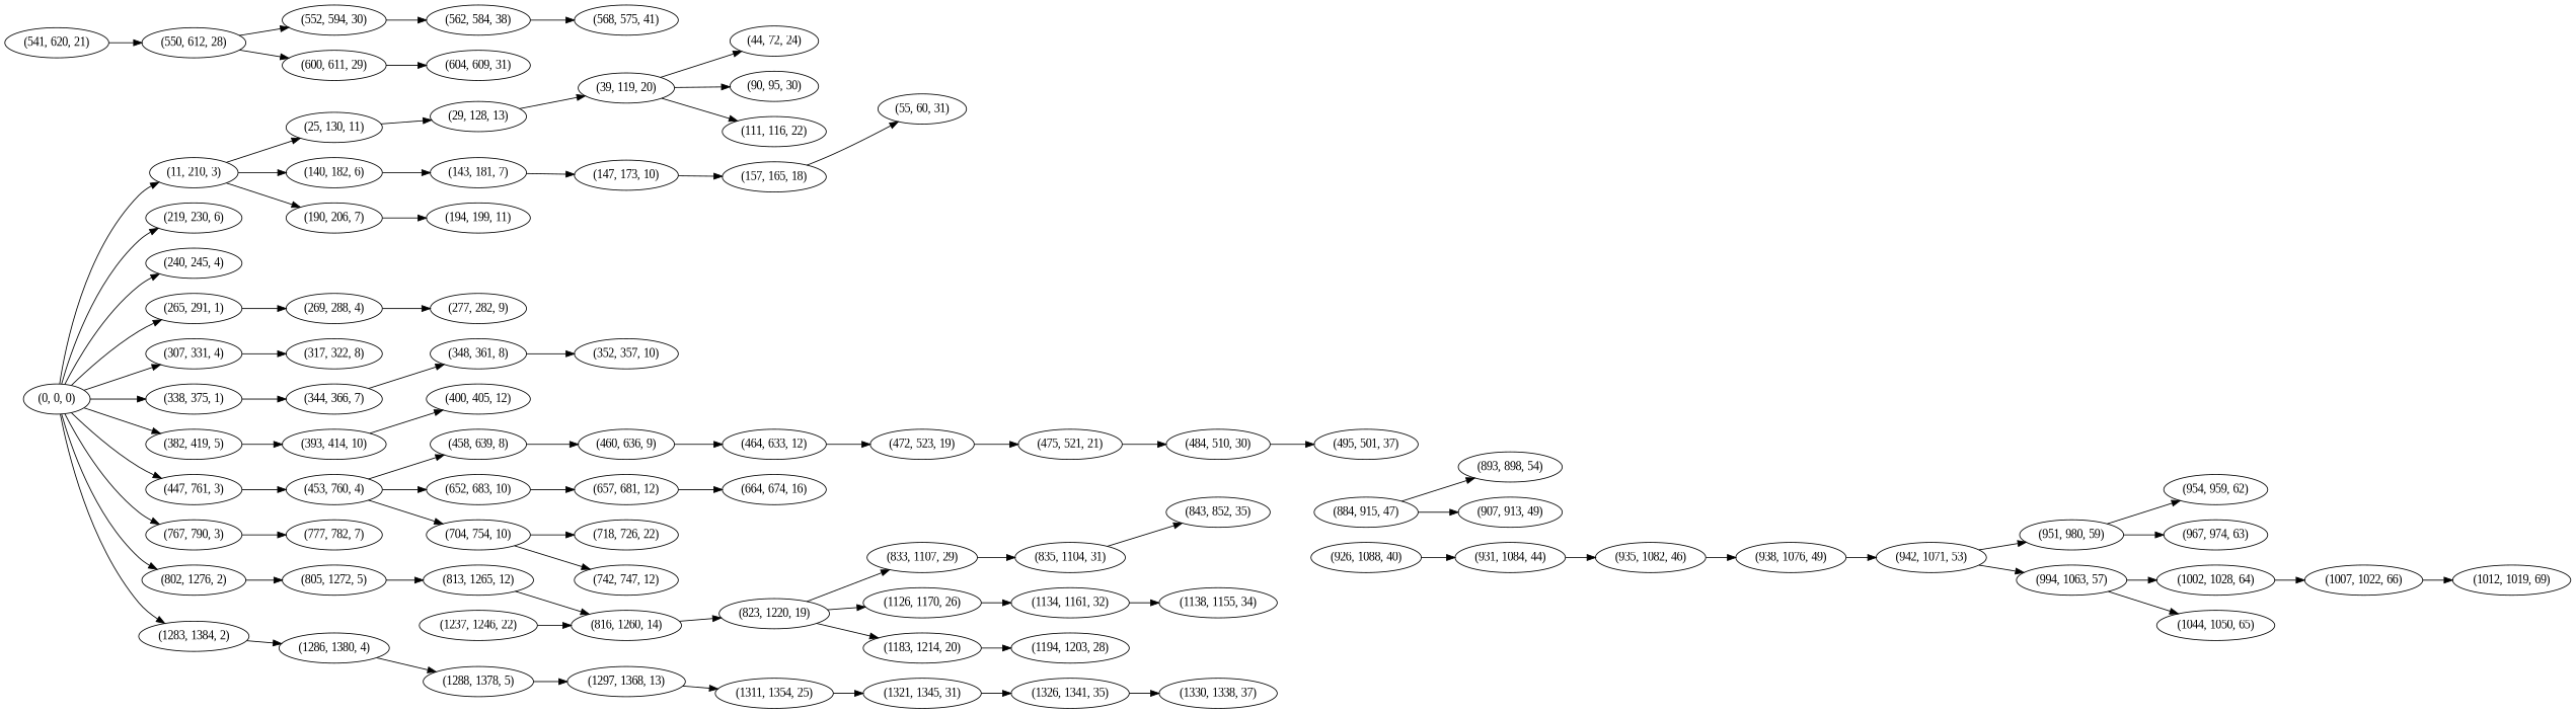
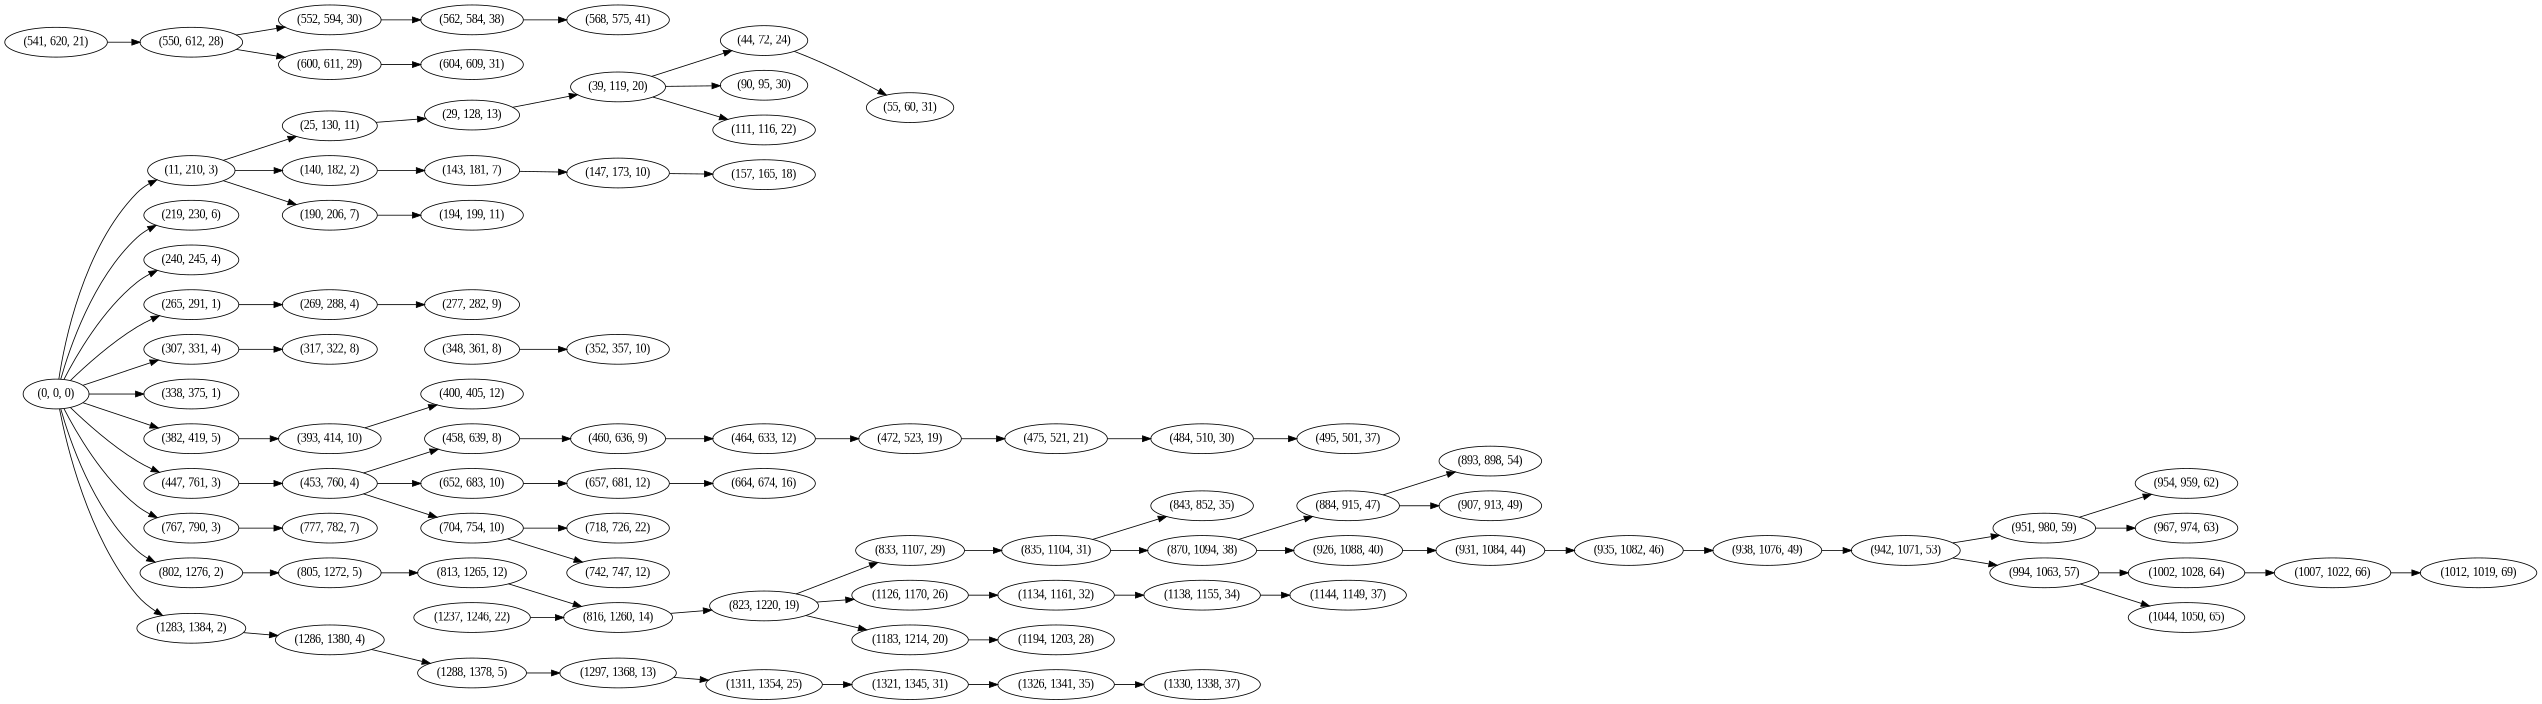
  digraph {
    fontname="Liberation Serif"
    rankdir=LR
    node [fontname="Liberation Serif"]
    edge [fontname="Liberation Serif"]
    "(0, 0, 0)"
    "(11, 210, 3)"
    "(219, 230, 6)"
    "(240, 245, 4)"
    "(265, 291, 1)"
    "(307, 331, 4)"
    "(338, 375, 1)"
    "(382, 419, 5)"
    "(447, 761, 3)"
    "(767, 790, 3)"
    "(802, 1276, 2)"
    "(1283, 1384, 2)"
    "(25, 130, 11)"
-   "(140, 182, 6)"
+   "(140, 182, 6)" [label="(140, 182, 2)"]
    "(190, 206, 7)"
    "(269, 288, 4)"
    "(317, 322, 8)"
-   "(344, 366, 7)"
    "(393, 414, 10)"
    "(453, 760, 4)"
    "(777, 782, 7)"
    "(805, 1272, 5)"
    "(1286, 1380, 4)"
    "(29, 128, 13)"
    "(143, 181, 7)"
    "(194, 199, 11)"
    "(39, 119, 20)"
    "(44, 72, 24)"
    "(90, 95, 30)"
    "(111, 116, 22)"
    "(55, 60, 31)"
    "(147, 173, 10)"
    "(157, 165, 18)"
    "(277, 282, 9)"
    "(348, 361, 8)"
    "(352, 357, 10)"
    "(400, 405, 12)"
    "(458, 639, 8)"
    "(652, 683, 10)"
    "(704, 754, 10)"
    "(460, 636, 9)"
    "(657, 681, 12)"
    "(718, 726, 22)"
    "(742, 747, 12)"
    "(464, 633, 12)"
    "(472, 523, 19)"
    "(475, 521, 21)"
    "(484, 510, 30)"
    "(495, 501, 37)"
    "(541, 620, 21)"
    "(550, 612, 28)"
    "(552, 594, 30)"
    "(600, 611, 29)"
    "(562, 584, 38)"
    "(604, 609, 31)"
    "(568, 575, 41)"
    "(664, 674, 16)"
    "(813, 1265, 12)"
    "(816, 1260, 14)"
    "(823, 1220, 19)"
    "(833, 1107, 29)"
    "(1126, 1170, 26)"
    "(1183, 1214, 20)"
    "(1237, 1246, 22)"
    "(835, 1104, 31)"
    "(1134, 1161, 32)"
    "(1194, 1203, 28)"
    "(843, 852, 35)"
+   "(870, 1094, 38)"
    "(884, 915, 47)"
    "(926, 1088, 40)"
    "(893, 898, 54)"
    "(907, 913, 49)"
    "(931, 1084, 44)"
    "(935, 1082, 46)"
    "(938, 1076, 49)"
    "(942, 1071, 53)"
    "(951, 980, 59)"
    "(994, 1063, 57)"
    "(954, 959, 62)"
    "(967, 974, 63)"
    "(1002, 1028, 64)"
    "(1044, 1050, 65)"
    "(1007, 1022, 66)"
    "(1012, 1019, 69)"
    "(1138, 1155, 34)"
+   "(1144, 1149, 37)"
    "(1288, 1378, 5)"
    "(1297, 1368, 13)"
    "(1311, 1354, 25)"
    "(1321, 1345, 31)"
    "(1326, 1341, 35)"
    "(1330, 1338, 37)"
    "(0, 0, 0)" -> "(11, 210, 3)"
    "(0, 0, 0)" -> "(219, 230, 6)"
    "(0, 0, 0)" -> "(240, 245, 4)"
    "(0, 0, 0)" -> "(265, 291, 1)"
    "(0, 0, 0)" -> "(307, 331, 4)"
    "(0, 0, 0)" -> "(338, 375, 1)"
    "(0, 0, 0)" -> "(382, 419, 5)"
    "(0, 0, 0)" -> "(447, 761, 3)"
    "(0, 0, 0)" -> "(767, 790, 3)"
    "(0, 0, 0)" -> "(802, 1276, 2)"
    "(0, 0, 0)" -> "(1283, 1384, 2)"
    "(11, 210, 3)" -> "(25, 130, 11)"
    "(11, 210, 3)" -> "(140, 182, 6)"
    "(11, 210, 3)" -> "(190, 206, 7)"
    "(265, 291, 1)" -> "(269, 288, 4)"
    "(307, 331, 4)" -> "(317, 322, 8)"
-   "(338, 375, 1)" -> "(344, 366, 7)"
    "(382, 419, 5)" -> "(393, 414, 10)"
    "(447, 761, 3)" -> "(453, 760, 4)"
    "(767, 790, 3)" -> "(777, 782, 7)"
    "(802, 1276, 2)" -> "(805, 1272, 5)"
    "(1283, 1384, 2)" -> "(1286, 1380, 4)"
    "(25, 130, 11)" -> "(29, 128, 13)"
    "(140, 182, 6)" -> "(143, 181, 7)"
    "(190, 206, 7)" -> "(194, 199, 11)"
    "(269, 288, 4)" -> "(277, 282, 9)"
-   "(344, 366, 7)" -> "(348, 361, 8)"
    "(393, 414, 10)" -> "(400, 405, 12)"
    "(453, 760, 4)" -> "(458, 639, 8)"
    "(453, 760, 4)" -> "(652, 683, 10)"
    "(453, 760, 4)" -> "(704, 754, 10)"
    "(805, 1272, 5)" -> "(813, 1265, 12)"
    "(1286, 1380, 4)" -> "(1288, 1378, 5)"
    "(29, 128, 13)" -> "(39, 119, 20)"
    "(143, 181, 7)" -> "(147, 173, 10)"
    "(39, 119, 20)" -> "(44, 72, 24)"
    "(39, 119, 20)" -> "(90, 95, 30)"
    "(39, 119, 20)" -> "(111, 116, 22)"
-   "(157, 165, 18)" -> "(55, 60, 31)"
+   "(44, 72, 24)" -> "(55, 60, 31)"
    "(147, 173, 10)" -> "(157, 165, 18)"
    "(348, 361, 8)" -> "(352, 357, 10)"
    "(458, 639, 8)" -> "(460, 636, 9)"
    "(652, 683, 10)" -> "(657, 681, 12)"
    "(704, 754, 10)" -> "(718, 726, 22)"
    "(704, 754, 10)" -> "(742, 747, 12)"
    "(460, 636, 9)" -> "(464, 633, 12)"
    "(657, 681, 12)" -> "(664, 674, 16)"
    "(464, 633, 12)" -> "(472, 523, 19)"
    "(472, 523, 19)" -> "(475, 521, 21)"
    "(475, 521, 21)" -> "(484, 510, 30)"
    "(484, 510, 30)" -> "(495, 501, 37)"
    "(541, 620, 21)" -> "(550, 612, 28)"
    "(550, 612, 28)" -> "(552, 594, 30)"
    "(550, 612, 28)" -> "(600, 611, 29)"
    "(552, 594, 30)" -> "(562, 584, 38)"
    "(600, 611, 29)" -> "(604, 609, 31)"
    "(562, 584, 38)" -> "(568, 575, 41)"
    "(813, 1265, 12)" -> "(816, 1260, 14)"
    "(816, 1260, 14)" -> "(823, 1220, 19)"
    "(823, 1220, 19)" -> "(833, 1107, 29)"
    "(823, 1220, 19)" -> "(1126, 1170, 26)"
    "(823, 1220, 19)" -> "(1183, 1214, 20)"
    "(833, 1107, 29)" -> "(835, 1104, 31)"
    "(1126, 1170, 26)" -> "(1134, 1161, 32)"
    "(1183, 1214, 20)" -> "(1194, 1203, 28)"
    "(1237, 1246, 22)" -> "(816, 1260, 14)"
    "(835, 1104, 31)" -> "(843, 852, 35)"
+   "(835, 1104, 31)" -> "(870, 1094, 38)"
    "(1134, 1161, 32)" -> "(1138, 1155, 34)"
+   "(870, 1094, 38)" -> "(884, 915, 47)"
+   "(870, 1094, 38)" -> "(926, 1088, 40)"
    "(884, 915, 47)" -> "(893, 898, 54)"
    "(884, 915, 47)" -> "(907, 913, 49)"
    "(926, 1088, 40)" -> "(931, 1084, 44)"
    "(931, 1084, 44)" -> "(935, 1082, 46)"
    "(935, 1082, 46)" -> "(938, 1076, 49)"
    "(938, 1076, 49)" -> "(942, 1071, 53)"
    "(942, 1071, 53)" -> "(951, 980, 59)"
    "(942, 1071, 53)" -> "(994, 1063, 57)"
    "(951, 980, 59)" -> "(954, 959, 62)"
    "(951, 980, 59)" -> "(967, 974, 63)"
    "(994, 1063, 57)" -> "(1002, 1028, 64)"
    "(994, 1063, 57)" -> "(1044, 1050, 65)"
    "(1002, 1028, 64)" -> "(1007, 1022, 66)"
    "(1007, 1022, 66)" -> "(1012, 1019, 69)"
+   "(1138, 1155, 34)" -> "(1144, 1149, 37)"
    "(1288, 1378, 5)" -> "(1297, 1368, 13)"
    "(1297, 1368, 13)" -> "(1311, 1354, 25)"
    "(1311, 1354, 25)" -> "(1321, 1345, 31)"
    "(1321, 1345, 31)" -> "(1326, 1341, 35)"
    "(1326, 1341, 35)" -> "(1330, 1338, 37)"
  }
